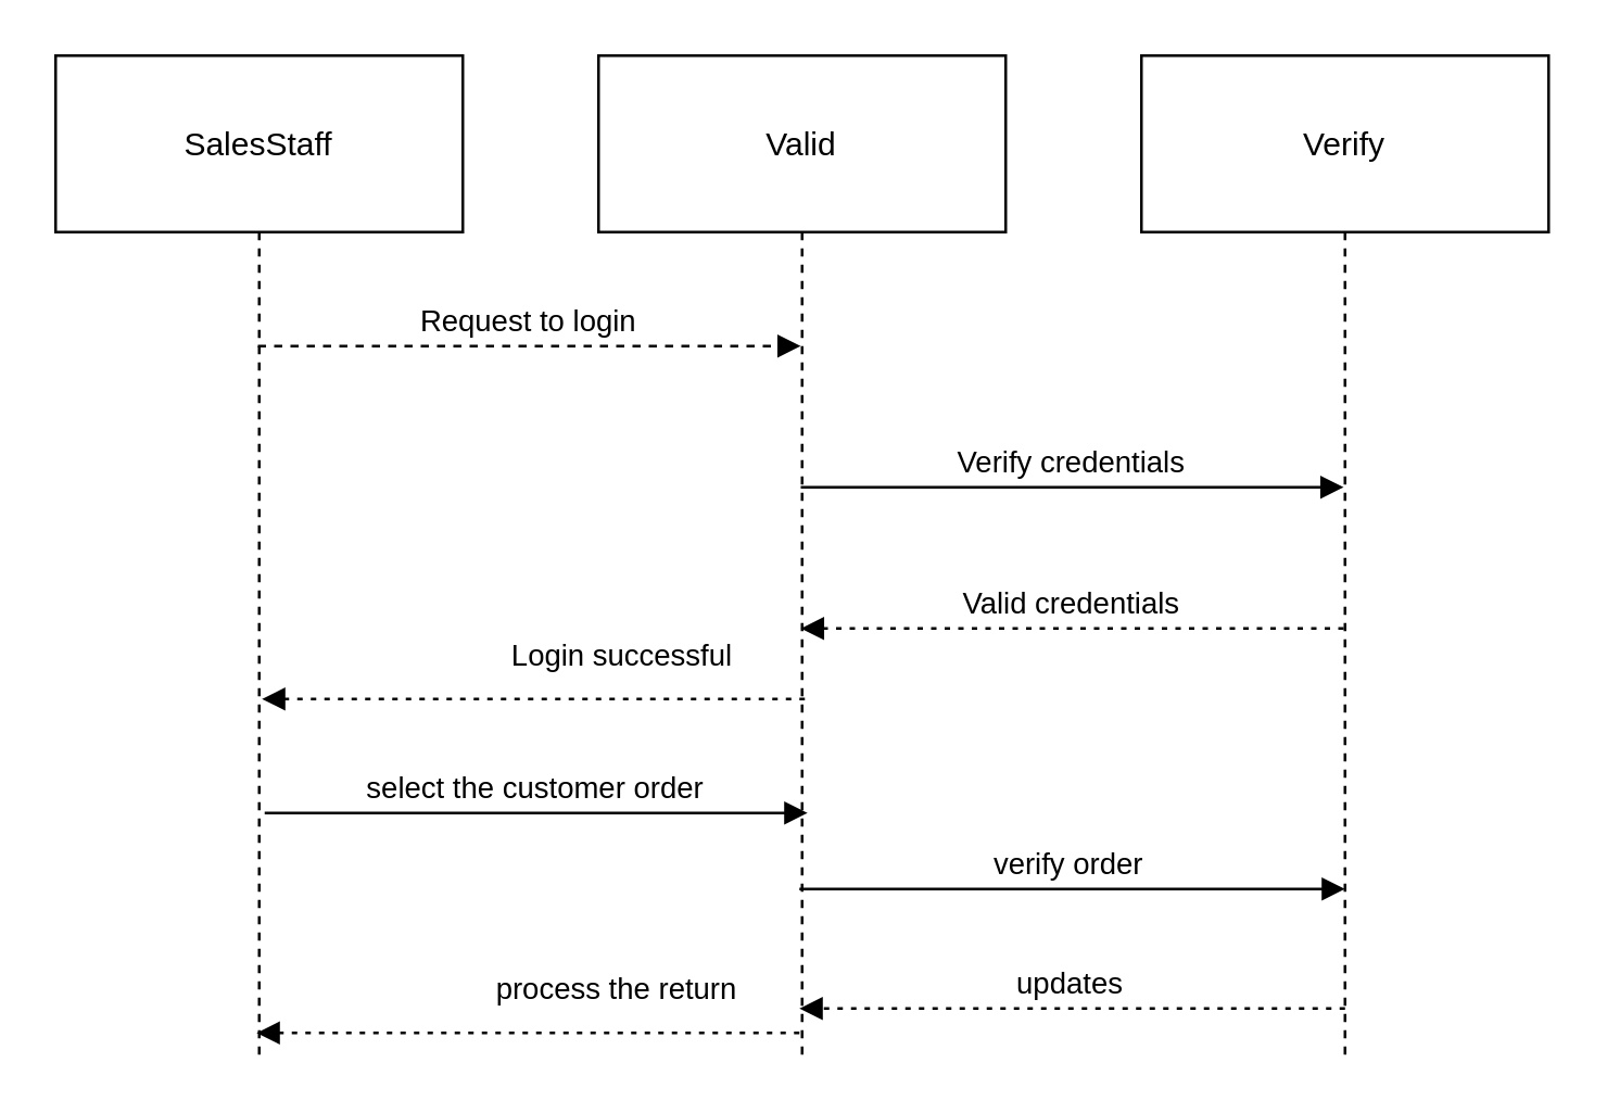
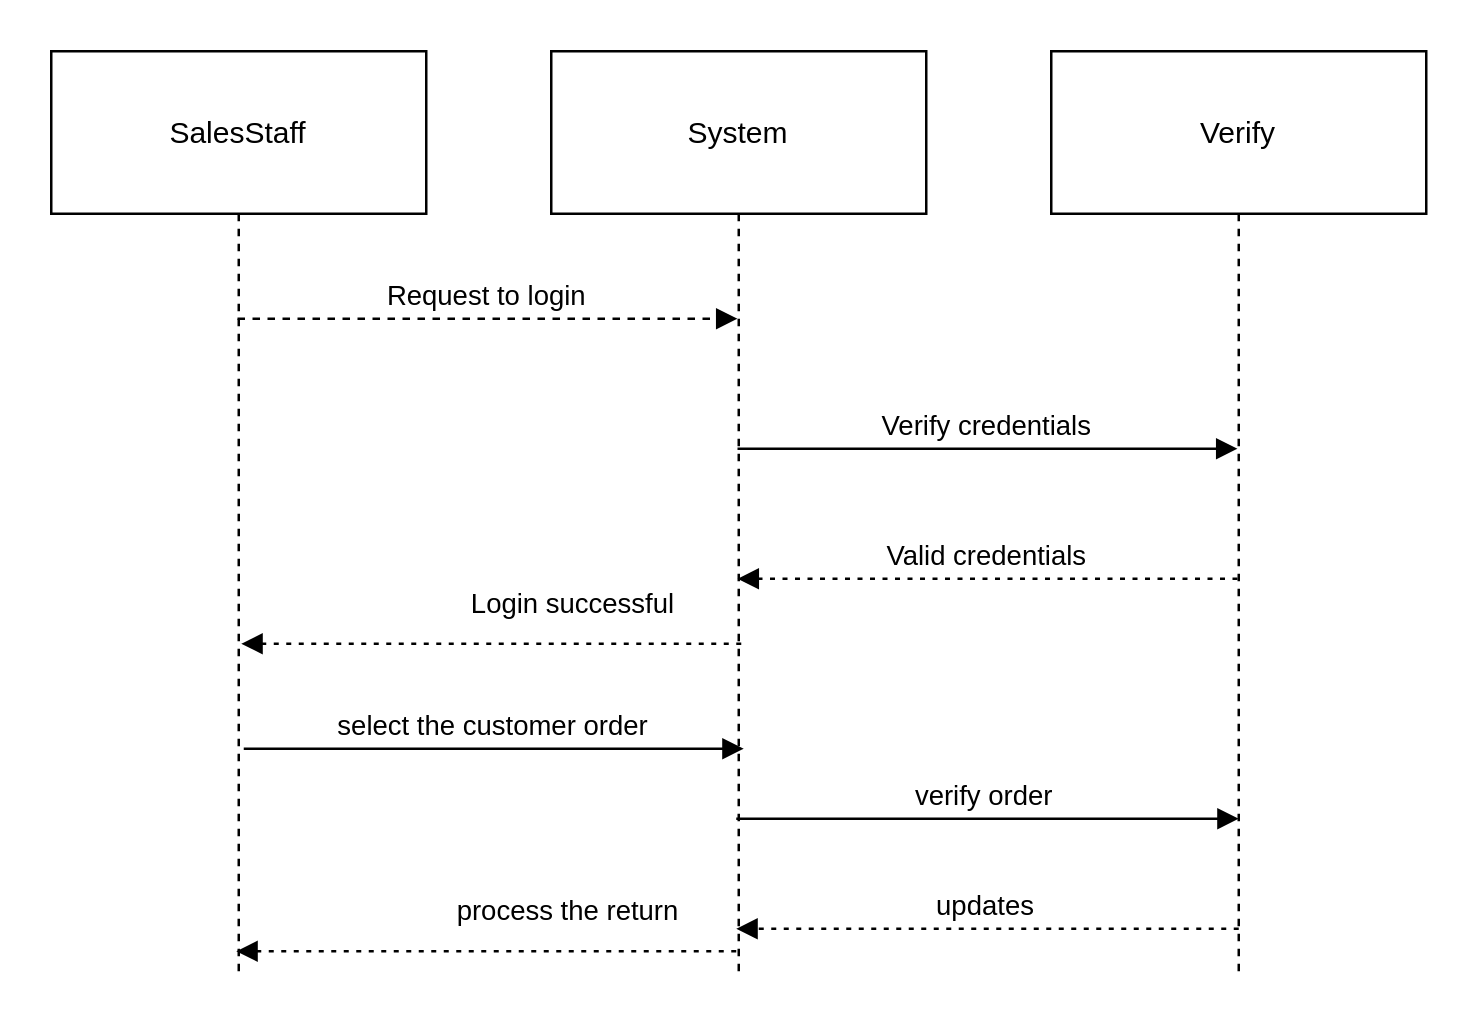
  <mxCell id="0" />
  <mxCell id="1" parent="0" />
  <mxCell id="2" value="SalesStaff" style="shape=umlLifeline;perimeter=lifelinePerimeter;whiteSpace=wrap;container=1;dropTarget=0;collapsible=0;recursiveResize=0;outlineConnect=0;portConstraint=eastwest;newEdgeStyle={&quot;edgeStyle&quot;:&quot;elbowEdgeStyle&quot;,&quot;elbow&quot;:&quot;vertical&quot;,&quot;curved&quot;:0,&quot;rounded&quot;:0};size=65;" parent="1" vertex="1"><mxGeometry width="150" height="368" as="geometry" x="20" y="20" /></mxCell>
- <mxCell id="3" value="Valid" style="shape=umlLifeline;perimeter=lifelinePerimeter;whiteSpace=wrap;container=1;dropTarget=0;collapsible=0;recursiveResize=0;outlineConnect=0;portConstraint=eastwest;newEdgeStyle={&quot;edgeStyle&quot;:&quot;elbowEdgeStyle&quot;,&quot;elbow&quot;:&quot;vertical&quot;,&quot;curved&quot;:0,&quot;rounded&quot;:0};size=65;" parent="1" vertex="1"><mxGeometry x="220" width="150" height="368" as="geometry" y="20" /></mxCell>
+ <mxCell id="3" value="System" style="shape=umlLifeline;perimeter=lifelinePerimeter;whiteSpace=wrap;container=1;dropTarget=0;collapsible=0;recursiveResize=0;outlineConnect=0;portConstraint=eastwest;newEdgeStyle={&quot;edgeStyle&quot;:&quot;elbowEdgeStyle&quot;,&quot;elbow&quot;:&quot;vertical&quot;,&quot;curved&quot;:0,&quot;rounded&quot;:0};size=65;" parent="1" vertex="1"><mxGeometry x="220" width="150" height="368" as="geometry" y="20" /></mxCell>
  <mxCell id="4" value="Verify" style="shape=umlLifeline;perimeter=lifelinePerimeter;whiteSpace=wrap;container=1;dropTarget=0;collapsible=0;recursiveResize=0;outlineConnect=0;portConstraint=eastwest;newEdgeStyle={&quot;edgeStyle&quot;:&quot;elbowEdgeStyle&quot;,&quot;elbow&quot;:&quot;vertical&quot;,&quot;curved&quot;:0,&quot;rounded&quot;:0};size=65;" parent="1" vertex="1"><mxGeometry x="420" width="150" height="368" as="geometry" y="20" /></mxCell>
  <mxCell id="5" value="Request to login" style="verticalAlign=bottom;edgeStyle=elbowEdgeStyle;elbow=vertical;curved=0;rounded=0;endArrow=block;dashed=1;" parent="1" source="2" target="3" edge="1"><mxGeometry relative="1" as="geometry"><Array as="points"><mxPoint x="204" y="127" /></Array></mxGeometry></mxCell>
  <mxCell id="6" value="Verify credentials" style="verticalAlign=bottom;edgeStyle=elbowEdgeStyle;elbow=vertical;curved=0;rounded=0;endArrow=block;" parent="1" source="3" target="4" edge="1"><mxGeometry relative="1" as="geometry"><Array as="points"><mxPoint x="404" y="179" /></Array></mxGeometry></mxCell>
  <mxCell id="7" value="Valid credentials" style="verticalAlign=bottom;edgeStyle=elbowEdgeStyle;elbow=vertical;curved=0;rounded=0;dashed=1;dashPattern=2 3;endArrow=block;" parent="1" source="4" target="3" edge="1"><mxGeometry relative="1" as="geometry"><Array as="points"><mxPoint x="407" y="231" /></Array></mxGeometry></mxCell>
  <mxCell id="8" value="Login successful" style="verticalAlign=bottom;edgeStyle=elbowEdgeStyle;elbow=vertical;curved=0;rounded=0;dashed=1;dashPattern=2 3;endArrow=block;" parent="1" edge="1"><mxGeometry x="-0.325" y="-7" relative="1" as="geometry"><Array as="points"><mxPoint x="208.5" y="257" /></Array><mxPoint x="296" y="257" as="sourcePoint" /><mxPoint x="96" y="257" as="targetPoint" /><mxPoint x="1" as="offset" /></mxGeometry></mxCell>
  <mxCell id="9" value="select the customer order" style="verticalAlign=bottom;edgeStyle=elbowEdgeStyle;elbow=vertical;curved=0;rounded=0;endArrow=block;" edge="1" parent="1"><mxGeometry relative="1" as="geometry"><Array as="points"><mxPoint x="206" y="299" /></Array><mxPoint x="97" y="299" as="sourcePoint" /><mxPoint x="297" y="299" as="targetPoint" /></mxGeometry></mxCell>
  <mxCell id="10" value="verify order " style="verticalAlign=bottom;edgeStyle=elbowEdgeStyle;elbow=vertical;curved=0;rounded=0;endArrow=block;" edge="1" parent="1"><mxGeometry relative="1" as="geometry"><Array as="points"><mxPoint x="404" y="327" /></Array><mxPoint x="294" y="327" as="sourcePoint" /><mxPoint x="495" y="327" as="targetPoint" /></mxGeometry></mxCell>
  <mxCell id="11" value="updates" style="verticalAlign=bottom;edgeStyle=elbowEdgeStyle;elbow=vertical;curved=0;rounded=0;dashed=1;dashPattern=2 3;endArrow=block;" edge="1" parent="1"><mxGeometry relative="1" as="geometry"><Array as="points"><mxPoint x="407" y="371" /></Array><mxPoint x="495" y="371" as="sourcePoint" /><mxPoint x="294" y="371" as="targetPoint" /></mxGeometry></mxCell>
  <mxCell id="12" value="process the return" style="verticalAlign=bottom;edgeStyle=elbowEdgeStyle;elbow=vertical;curved=0;rounded=0;dashed=1;dashPattern=2 3;endArrow=block;" edge="1" parent="1"><mxGeometry x="-0.325" y="-7" relative="1" as="geometry"><Array as="points"><mxPoint x="206.5" y="380" /></Array><mxPoint x="294" y="380" as="sourcePoint" /><mxPoint x="94" y="380" as="targetPoint" /><mxPoint x="1" as="offset" /></mxGeometry></mxCell>
